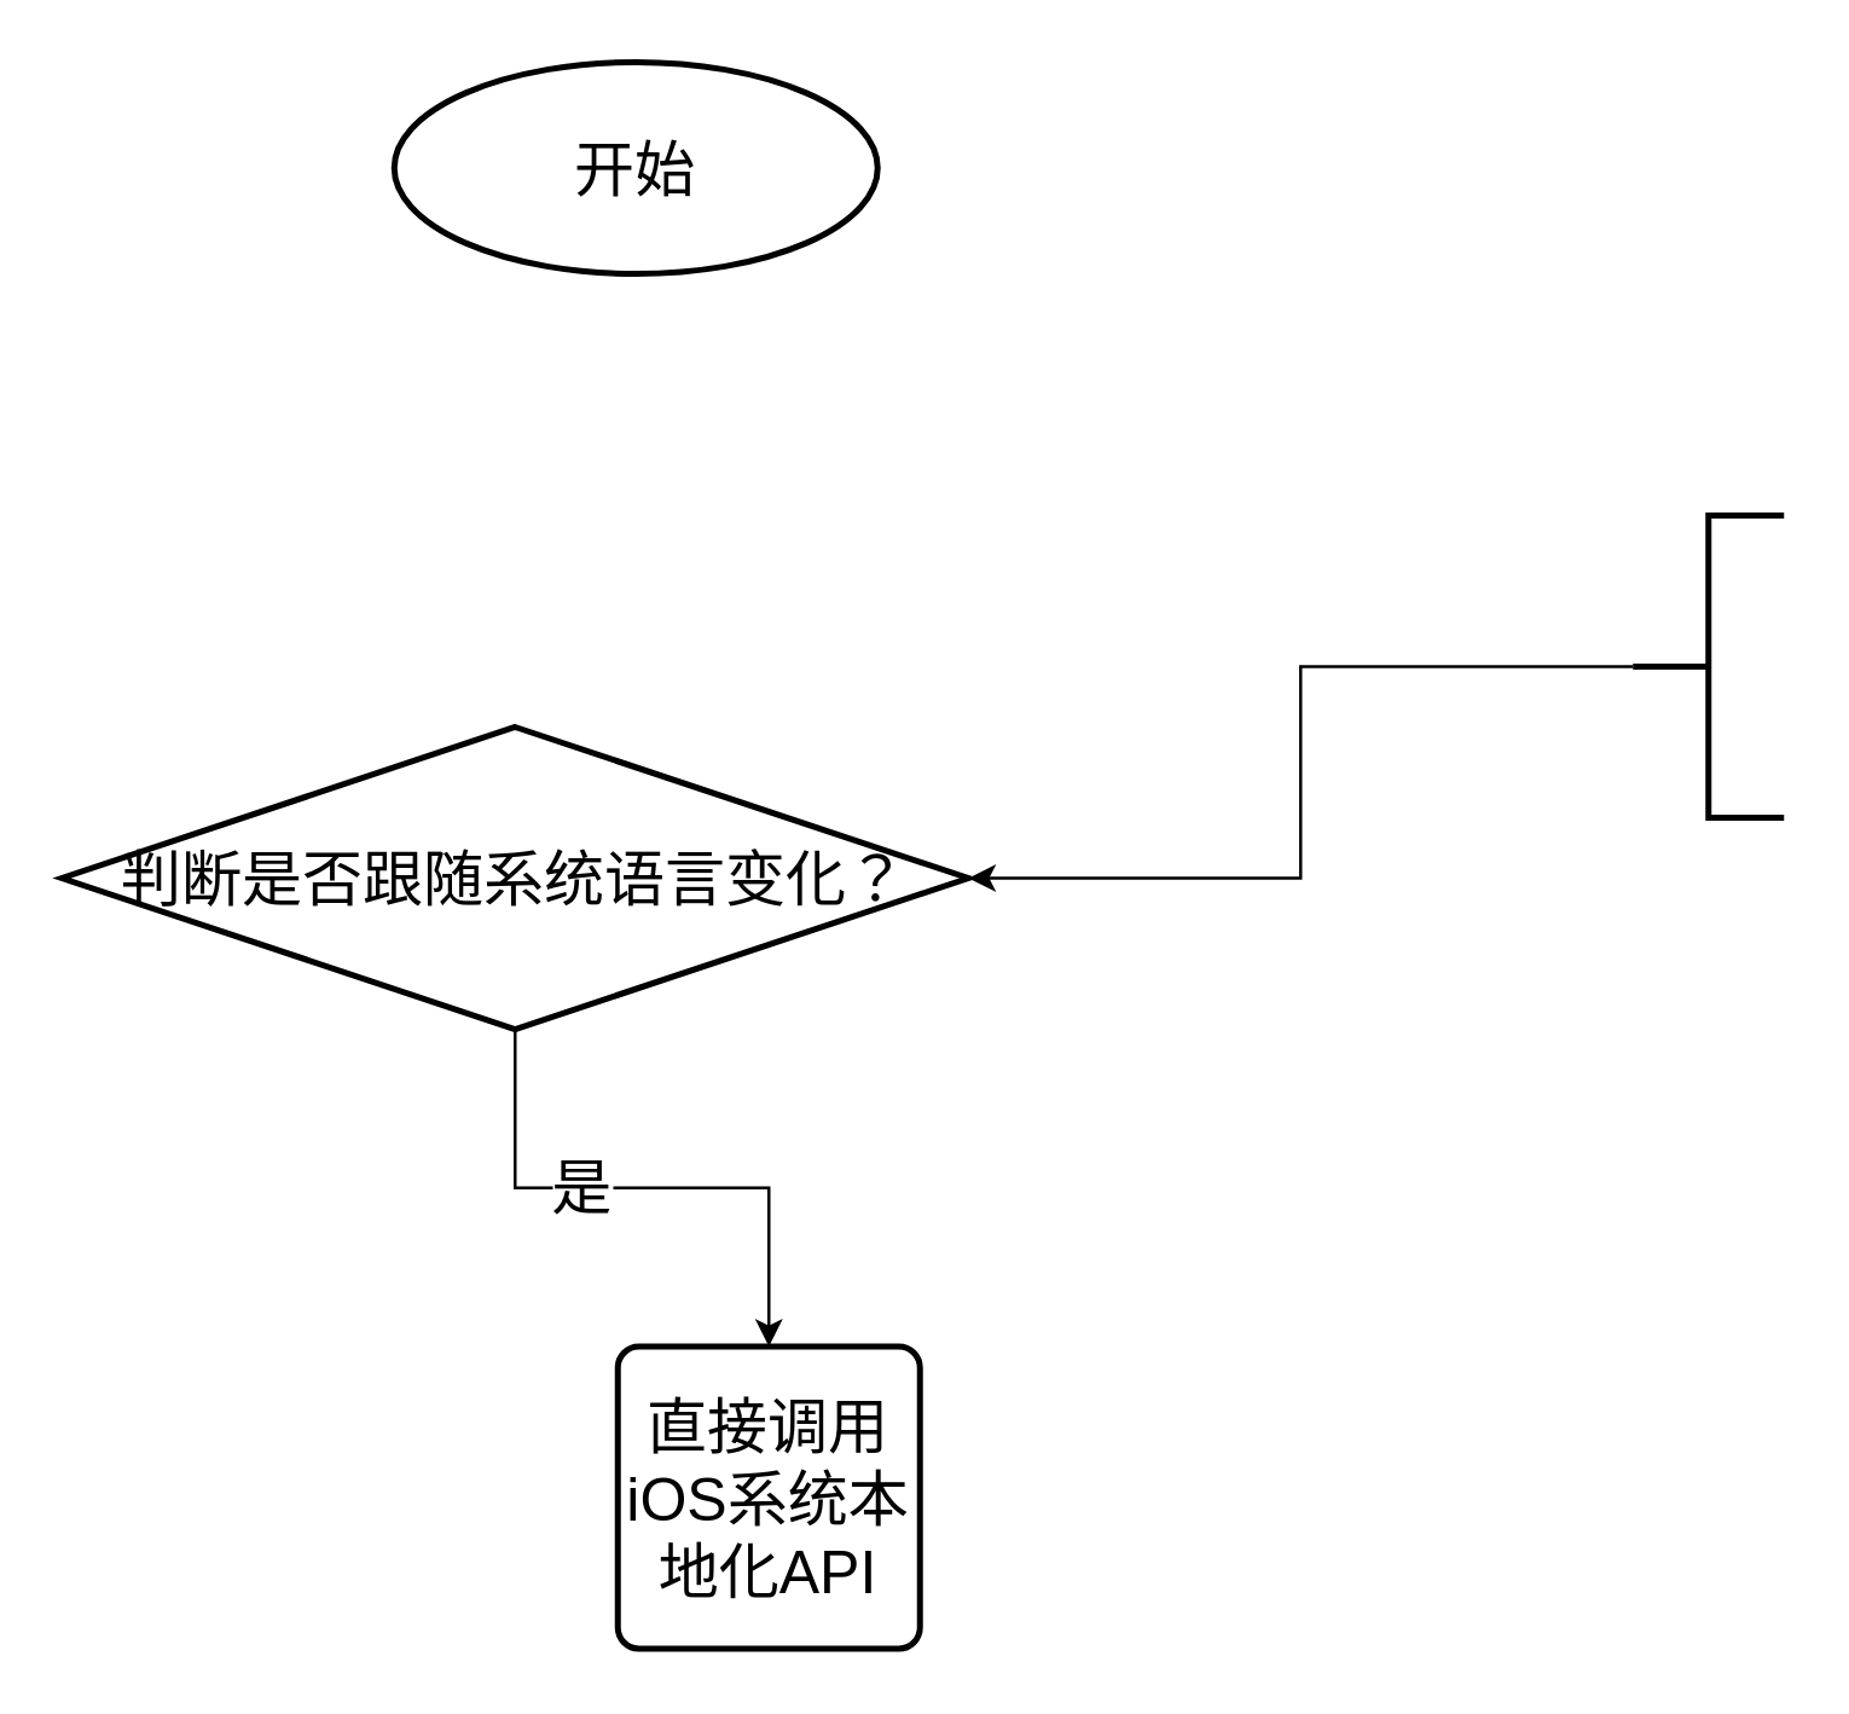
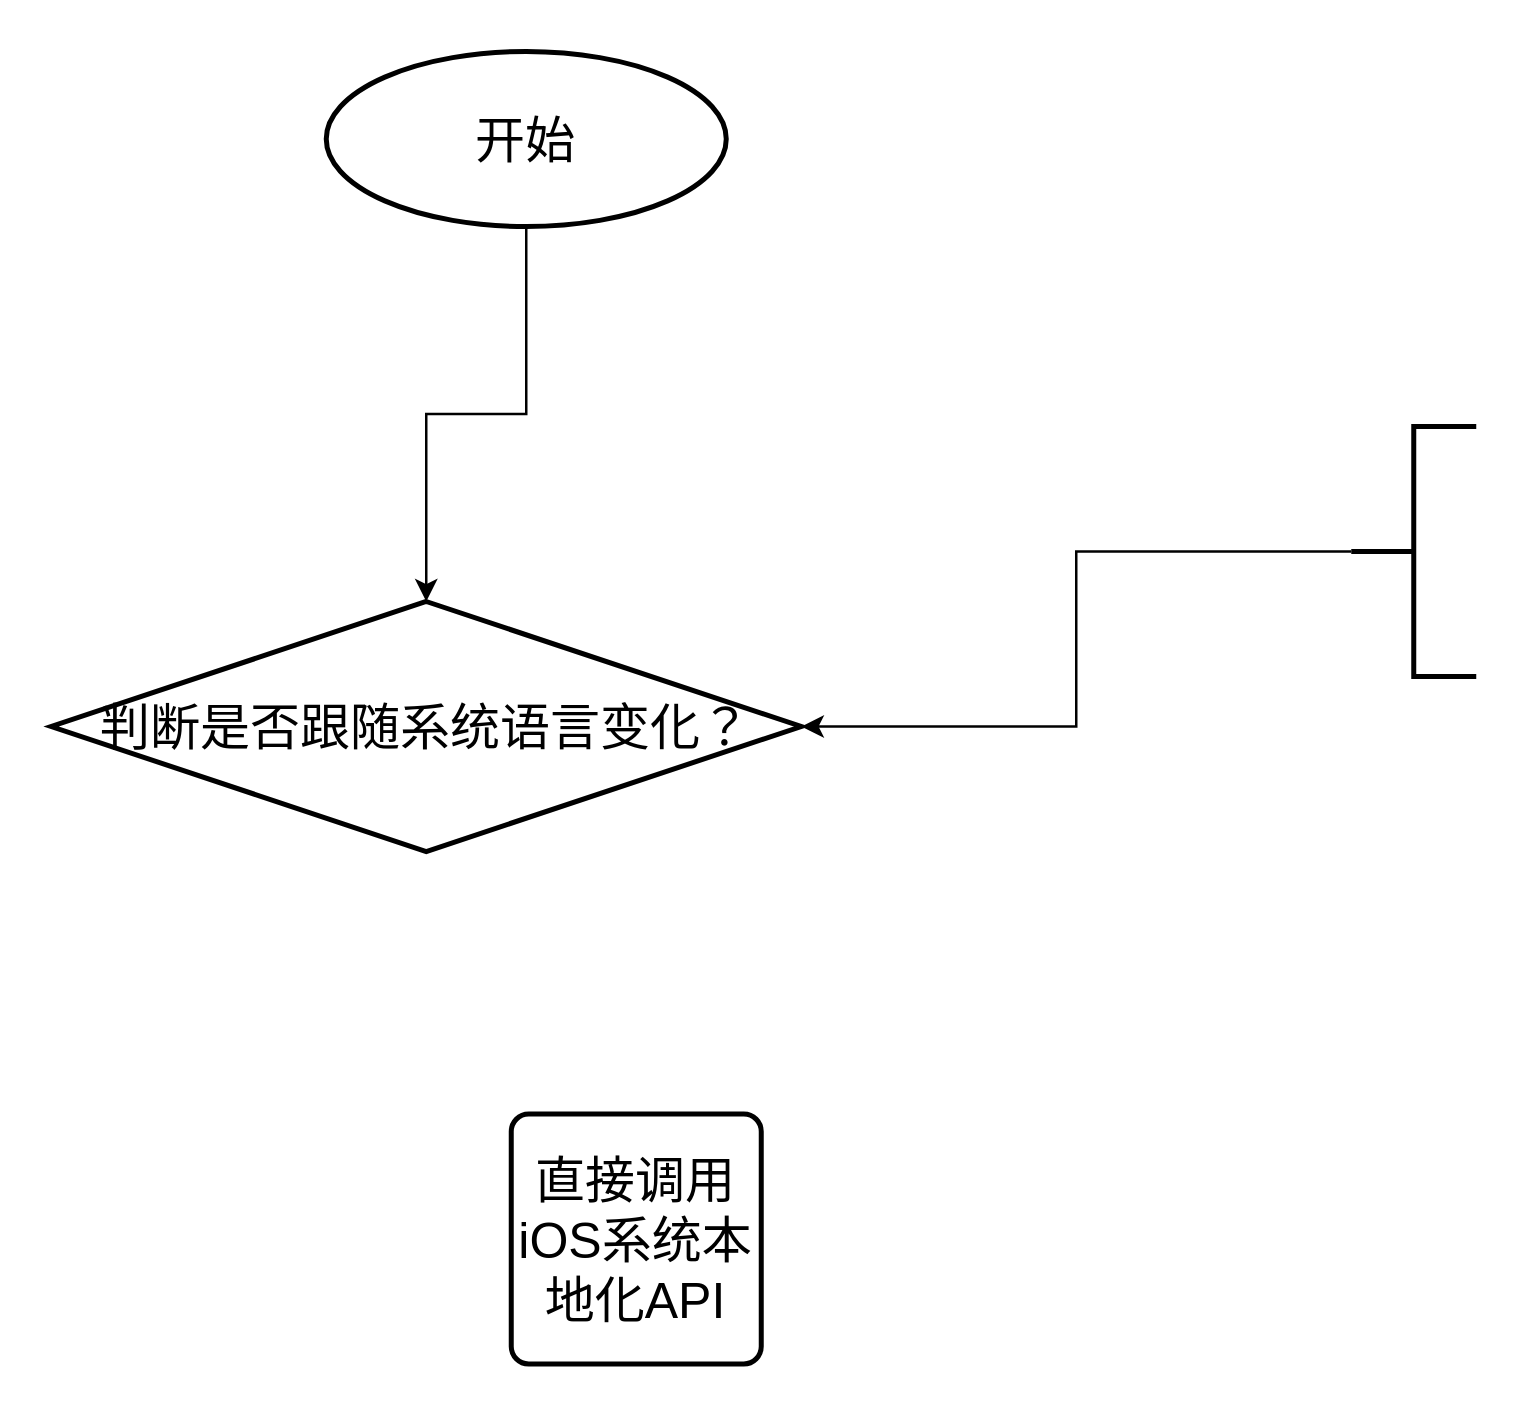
  <mxCell id="0" />
  <mxCell id="1" parent="0" />
+ <mxCell id="2" style="edgeStyle=orthogonalEdgeStyle;rounded=0;orthogonalLoop=1;jettySize=auto;html=1;fontSize=20;" edge="1" parent="1" source="3" target="6"><mxGeometry relative="1" as="geometry" /></mxCell>
  <mxCell id="3" value="开始" style="strokeWidth=2;html=1;shape=mxgraph.flowchart.start_1;whiteSpace=wrap;fontSize=20;" vertex="1" parent="1"><mxGeometry x="130" y="20" width="160" height="70" as="geometry" /></mxCell>
- <mxCell id="4" style="edgeStyle=orthogonalEdgeStyle;rounded=0;orthogonalLoop=1;jettySize=auto;html=1;fontSize=20;" edge="1" parent="1" source="6" target="7"><mxGeometry relative="1" as="geometry" /></mxCell>
- <mxCell id="5" value="是" style="edgeLabel;html=1;align=center;verticalAlign=middle;resizable=0;points=[];fontSize=20;" vertex="1" connectable="0" parent="4"><mxGeometry x="-0.222" y="1" relative="1" as="geometry"><mxPoint as="offset" /></mxGeometry></mxCell>
  <mxCell id="6" value="判断是否跟随系统语言变化？" style="strokeWidth=2;html=1;shape=mxgraph.flowchart.decision;whiteSpace=wrap;fontSize=20;" vertex="1" parent="1"><mxGeometry x="20" y="240" width="300" height="100" as="geometry" /></mxCell>
  <mxCell id="7" value="直接调用iOS系统本地化API" style="rounded=1;whiteSpace=wrap;html=1;absoluteArcSize=1;arcSize=14;strokeWidth=2;fontSize=20;" vertex="1" parent="1"><mxGeometry x="204" y="445" width="100" height="100" as="geometry" /></mxCell>
  <mxCell id="8" style="edgeStyle=orthogonalEdgeStyle;rounded=0;orthogonalLoop=1;jettySize=auto;html=1;fontSize=20;" edge="1" parent="1" source="9" target="6"><mxGeometry relative="1" as="geometry" /></mxCell>
  <mxCell id="9" value="" style="strokeWidth=2;html=1;shape=mxgraph.flowchart.annotation_2;align=left;labelPosition=right;pointerEvents=1;fontSize=20;" vertex="1" parent="1"><mxGeometry x="540" y="170" width="50" height="100" as="geometry" /></mxCell>
